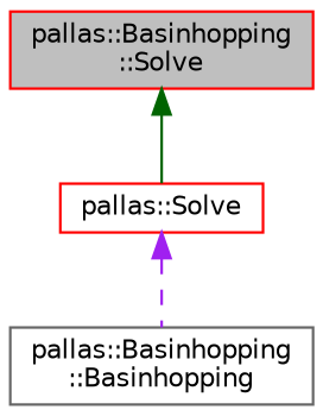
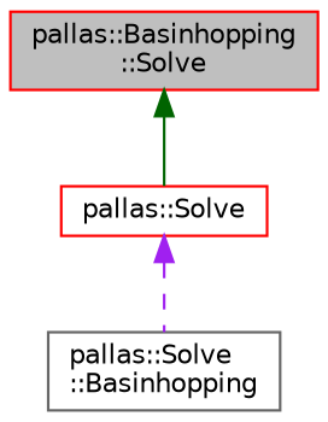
  digraph {
    rankdir=TB
    node [color=red fillcolor=white fontname=Helvetica fontsize=10 shape=record style=filled]
    edge [dir=back fontname=Helvetica fontsize=10 labelfontname=Helvetica labelfontsize=10]
    n1 [fillcolor=grey75 fontcolor=black height=0.2 label="pallas::Basinhopping\l::Solve" width=0.4]
    n2 [height=0.2 label="pallas::Solve" width=0.4]
-   n3 [color=gray40 height=0.2 label="pallas::Basinhopping\l::Basinhopping" width=0.4]
+   n3 [color=gray40 height=0.2 label="pallas::Solve\l::Basinhopping" width=0.4]
    n1 -> n2 [color=darkgreen style=solid]
    n2 -> n3 [color=purple style=dashed]
  }
